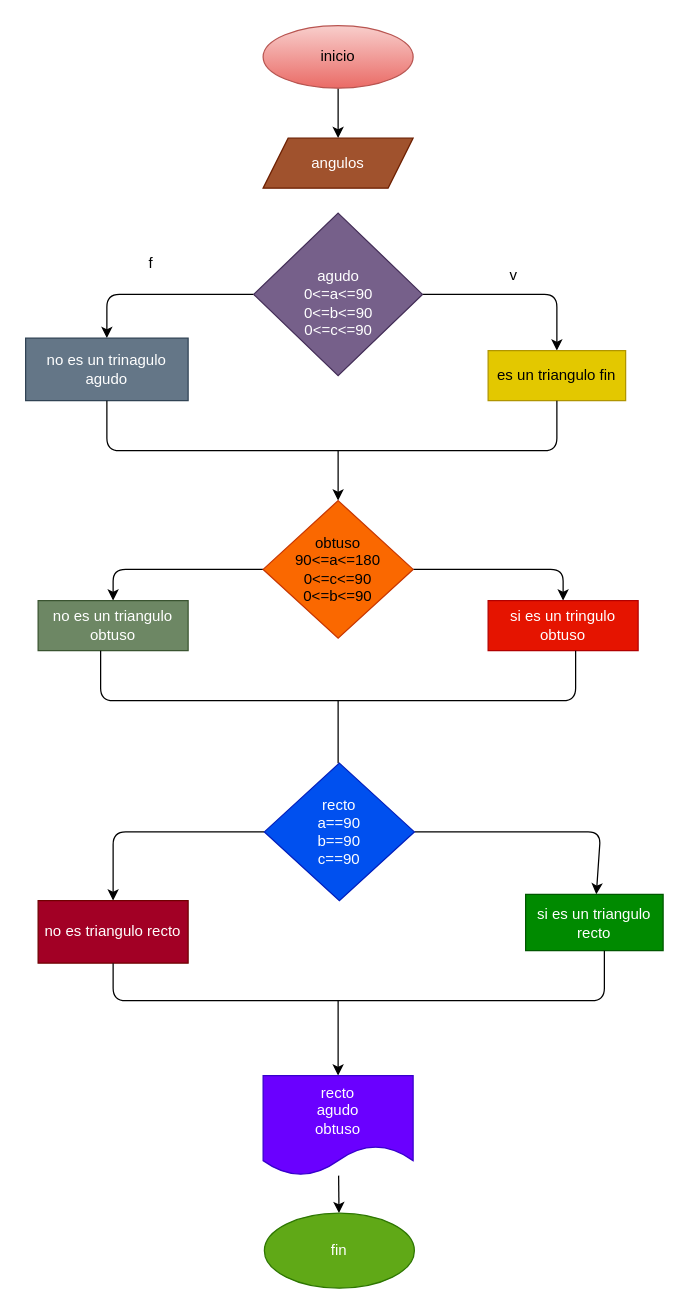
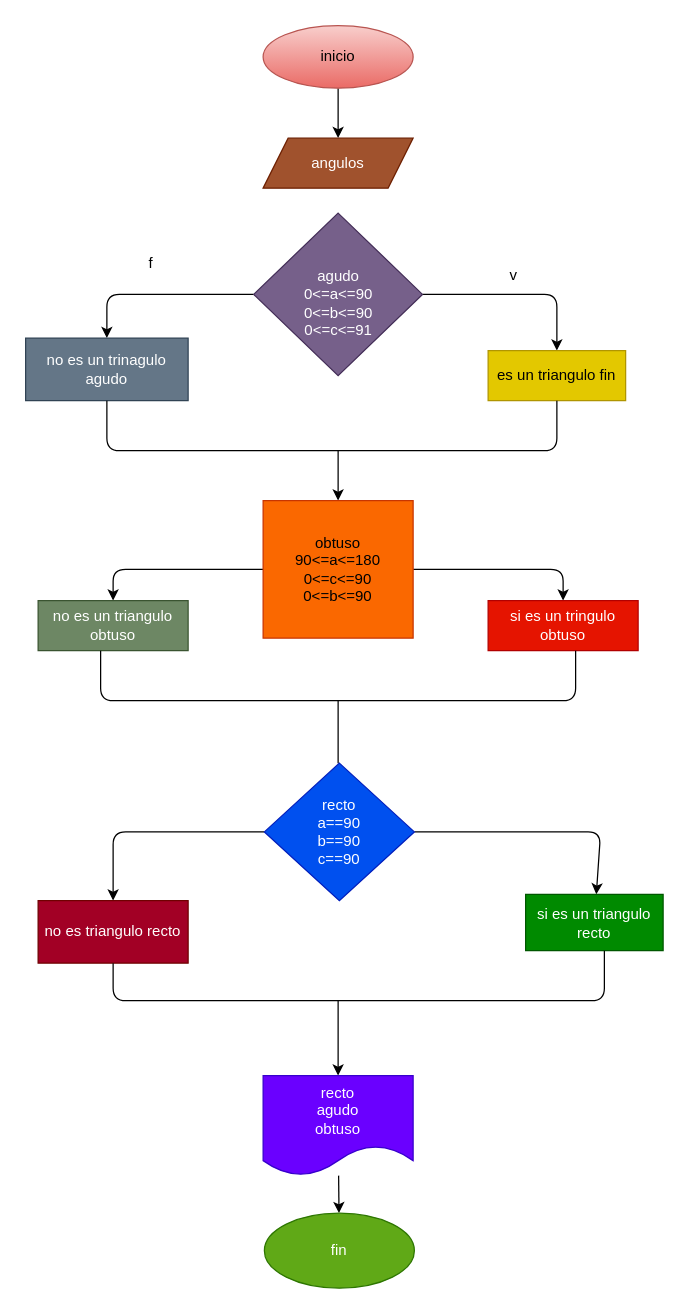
  <mxCell id="0" />
  <mxCell id="1" parent="0" />
  <mxCell id="2" value="" style="edgeStyle=none;html=1;" edge="1" parent="1" source="3" target="4"><mxGeometry relative="1" as="geometry" /></mxCell>
  <mxCell id="3" value="inicio" style="ellipse;whiteSpace=wrap;html=1;fillColor=#f8cecc;strokeColor=#b85450;gradientColor=#ea6b66;" vertex="1" parent="1"><mxGeometry x="210" y="20" width="120" height="50" as="geometry" /></mxCell>
  <mxCell id="4" value="angulos" style="shape=parallelogram;perimeter=parallelogramPerimeter;whiteSpace=wrap;html=1;fixedSize=1;fillColor=#a0522d;fontColor=#ffffff;strokeColor=#6D1F00;" vertex="1" parent="1"><mxGeometry x="210" y="110" width="120" height="40" as="geometry" /></mxCell>
  <mxCell id="5" value="" style="edgeStyle=none;html=1;" edge="1" parent="1" source="7" target="8"><mxGeometry relative="1" as="geometry"><Array as="points"><mxPoint x="445" y="235" /></Array></mxGeometry></mxCell>
  <mxCell id="6" value="" style="edgeStyle=none;html=1;" edge="1" parent="1" source="7" target="9"><mxGeometry relative="1" as="geometry"><Array as="points"><mxPoint x="85" y="235" /></Array></mxGeometry></mxCell>
- <mxCell id="7" value="&lt;br&gt;agudo&lt;br&gt;0&amp;lt;=a&amp;lt;=90&lt;br&gt;0&amp;lt;=b&amp;lt;=90&lt;br&gt;0&amp;lt;=c&amp;lt;=90" style="rhombus;whiteSpace=wrap;html=1;fillColor=#76608a;fontColor=#ffffff;strokeColor=#432D57;" vertex="1" parent="1"><mxGeometry x="202.5" y="170" width="135" height="130" as="geometry" /></mxCell>
+ <mxCell id="7" value="&lt;br&gt;agudo&lt;br&gt;0&amp;lt;=a&amp;lt;=90&lt;br&gt;0&amp;lt;=b&amp;lt;=90&lt;br&gt;0&amp;lt;=c&amp;lt;=91" style="rhombus;whiteSpace=wrap;html=1;fillColor=#76608a;fontColor=#ffffff;strokeColor=#432D57;" vertex="1" parent="1"><mxGeometry x="202.5" y="170" width="135" height="130" as="geometry" /></mxCell>
  <mxCell id="8" value="es un triangulo fin" style="whiteSpace=wrap;html=1;fillColor=#e3c800;fontColor=#000000;strokeColor=#B09500;" vertex="1" parent="1"><mxGeometry x="390" y="280" width="110" height="40" as="geometry" /></mxCell>
  <mxCell id="9" value="no es un trinagulo agudo" style="whiteSpace=wrap;html=1;fillColor=#647687;fontColor=#ffffff;strokeColor=#314354;" vertex="1" parent="1"><mxGeometry x="20" y="270" width="130" height="50" as="geometry" /></mxCell>
  <mxCell id="10" value="" style="endArrow=none;html=1;exitX=0.5;exitY=1;exitDx=0;exitDy=0;entryX=0.5;entryY=1;entryDx=0;entryDy=0;" edge="1" parent="1" source="9" target="8"><mxGeometry width="50" height="50" relative="1" as="geometry"><mxPoint x="260" y="350" as="sourcePoint" /><mxPoint x="310" y="300" as="targetPoint" /><Array as="points"><mxPoint x="85" y="360" /><mxPoint x="270" y="360" /><mxPoint x="445" y="360" /></Array></mxGeometry></mxCell>
  <mxCell id="11" value="" style="endArrow=classic;html=1;" edge="1" parent="1" target="14"><mxGeometry width="50" height="50" relative="1" as="geometry"><mxPoint x="270" y="360" as="sourcePoint" /><mxPoint x="270" y="400" as="targetPoint" /></mxGeometry></mxCell>
  <mxCell id="12" value="" style="edgeStyle=none;html=1;" edge="1" parent="1" source="14" target="17"><mxGeometry relative="1" as="geometry"><Array as="points"><mxPoint x="450" y="455" /></Array></mxGeometry></mxCell>
  <mxCell id="13" value="" style="edgeStyle=none;html=1;" edge="1" parent="1" source="14" target="18"><mxGeometry relative="1" as="geometry"><Array as="points"><mxPoint x="90" y="455" /></Array></mxGeometry></mxCell>
- <mxCell id="14" value="obtuso&lt;br&gt;90&amp;lt;=a&amp;lt;=180&lt;br&gt;0&amp;lt;=c&amp;lt;=90&lt;br&gt;0&amp;lt;=b&amp;lt;=90" style="rhombus;whiteSpace=wrap;html=1;fillColor=#fa6800;fontColor=#000000;strokeColor=#C73500;" vertex="1" parent="1"><mxGeometry x="210" y="400" width="120" height="110" as="geometry" /></mxCell>
+ <mxCell id="14" value="obtuso&lt;br&gt;90&amp;lt;=a&amp;lt;=180&lt;br&gt;0&amp;lt;=c&amp;lt;=90&lt;br&gt;0&amp;lt;=b&amp;lt;=90" style="whiteSpace=wrap;html=1;fillColor=#fa6800;fontColor=#000000;strokeColor=#C73500;rounded=0;" vertex="1" parent="1"><mxGeometry x="210" y="400" width="120" height="110" as="geometry" /></mxCell>
  <mxCell id="15" value="v" style="text;html=1;align=center;verticalAlign=middle;resizable=0;points=[];autosize=1;strokeColor=none;fillColor=none;" vertex="1" parent="1"><mxGeometry x="400" y="210" width="20" height="20" as="geometry" /></mxCell>
  <mxCell id="16" value="f" style="text;html=1;align=center;verticalAlign=middle;resizable=0;points=[];autosize=1;strokeColor=none;fillColor=none;" vertex="1" parent="1"><mxGeometry x="110" y="200" width="20" height="20" as="geometry" /></mxCell>
  <mxCell id="17" value="si es un tringulo obtuso" style="whiteSpace=wrap;html=1;fillColor=#e51400;fontColor=#ffffff;strokeColor=#B20000;" vertex="1" parent="1"><mxGeometry x="390" y="480" width="120" height="40" as="geometry" /></mxCell>
  <mxCell id="18" value="no es un triangulo obtuso" style="whiteSpace=wrap;html=1;fillColor=#6d8764;fontColor=#ffffff;strokeColor=#3A5431;" vertex="1" parent="1"><mxGeometry x="30" y="480" width="120" height="40" as="geometry" /></mxCell>
  <mxCell id="19" value="" style="endArrow=none;html=1;" edge="1" parent="1"><mxGeometry width="50" height="50" relative="1" as="geometry"><mxPoint x="80" y="520" as="sourcePoint" /><mxPoint x="460" y="520" as="targetPoint" /><Array as="points"><mxPoint x="80" y="560" /><mxPoint x="270" y="560" /><mxPoint x="460" y="560" /></Array></mxGeometry></mxCell>
  <mxCell id="20" value="" style="endArrow=none;html=1;" edge="1" parent="1"><mxGeometry width="50" height="50" relative="1" as="geometry"><mxPoint x="270" y="560" as="sourcePoint" /><mxPoint x="270" y="610" as="targetPoint" /></mxGeometry></mxCell>
  <mxCell id="21" value="" style="edgeStyle=none;html=1;" edge="1" parent="1" source="23" target="24"><mxGeometry relative="1" as="geometry"><Array as="points"><mxPoint x="90" y="665" /></Array></mxGeometry></mxCell>
  <mxCell id="22" value="" style="edgeStyle=none;html=1;" edge="1" parent="1" source="23" target="25"><mxGeometry relative="1" as="geometry"><Array as="points"><mxPoint x="480" y="665" /></Array></mxGeometry></mxCell>
  <mxCell id="23" value="recto&lt;br&gt;a==90&lt;br&gt;b==90&lt;br&gt;c==90" style="rhombus;whiteSpace=wrap;html=1;fillColor=#0050ef;fontColor=#ffffff;strokeColor=#001DBC;" vertex="1" parent="1"><mxGeometry x="211" y="610" width="120" height="110" as="geometry" /></mxCell>
  <mxCell id="24" value="no es&amp;nbsp;triangulo recto" style="whiteSpace=wrap;html=1;fillColor=#a20025;fontColor=#ffffff;strokeColor=#6F0000;" vertex="1" parent="1"><mxGeometry x="30" y="720" width="120" height="50" as="geometry" /></mxCell>
  <mxCell id="25" value="si es un triangulo recto" style="whiteSpace=wrap;html=1;fillColor=#008a00;fontColor=#ffffff;strokeColor=#005700;" vertex="1" parent="1"><mxGeometry x="420" y="715" width="110" height="45" as="geometry" /></mxCell>
  <mxCell id="26" value="" style="endArrow=none;html=1;exitX=0.5;exitY=1;exitDx=0;exitDy=0;" edge="1" parent="1" source="24"><mxGeometry width="50" height="50" relative="1" as="geometry"><mxPoint x="260" y="800" as="sourcePoint" /><mxPoint x="483" y="760" as="targetPoint" /><Array as="points"><mxPoint x="90" y="800" /><mxPoint x="290" y="800" /><mxPoint x="483" y="800" /></Array></mxGeometry></mxCell>
  <mxCell id="27" value="" style="endArrow=classic;html=1;" edge="1" parent="1"><mxGeometry width="50" height="50" relative="1" as="geometry"><mxPoint x="270" y="800" as="sourcePoint" /><mxPoint x="270" y="860" as="targetPoint" /></mxGeometry></mxCell>
  <mxCell id="28" value="" style="edgeStyle=none;html=1;" edge="1" parent="1" source="29" target="30"><mxGeometry relative="1" as="geometry" /></mxCell>
  <mxCell id="29" value="recto&lt;br&gt;agudo&lt;br&gt;obtuso" style="shape=document;whiteSpace=wrap;html=1;boundedLbl=1;fillColor=#6a00ff;fontColor=#ffffff;strokeColor=#3700CC;" vertex="1" parent="1"><mxGeometry x="210" y="860" width="120" height="80" as="geometry" /></mxCell>
  <mxCell id="30" value="fin" style="ellipse;whiteSpace=wrap;html=1;fillColor=#60a917;fontColor=#ffffff;strokeColor=#2D7600;" vertex="1" parent="1"><mxGeometry x="211" y="970" width="120" height="60" as="geometry" /></mxCell>
